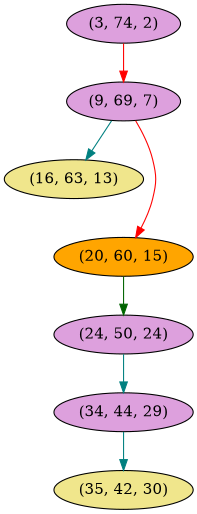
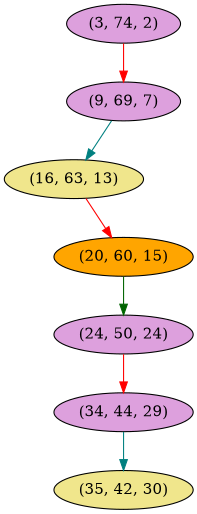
  digraph {
    node [fillcolor=plum style=filled]
    edge [color=red]
    "(3, 74, 2)"
    "(9, 69, 7)"
    "(16, 63, 13)" [fillcolor=khaki]
    "(20, 60, 15)" [fillcolor=orange]
    n5 [label="(24, 50, 24)"]
    "(34, 44, 29)"
    "(35, 42, 30)" [fillcolor=khaki]
    "(3, 74, 2)" -> "(9, 69, 7)"
    "(9, 69, 7)" -> "(16, 63, 13)" [color=teal]
-   "(9, 69, 7)" -> "(20, 60, 15)"
+   "(16, 63, 13)" -> "(20, 60, 15)"
    "(20, 60, 15)" -> n5 [color=darkgreen]
-   n5 -> "(34, 44, 29)" [color=teal]
+   n5 -> "(34, 44, 29)"
    "(34, 44, 29)" -> "(35, 42, 30)" [color=teal]
  }
